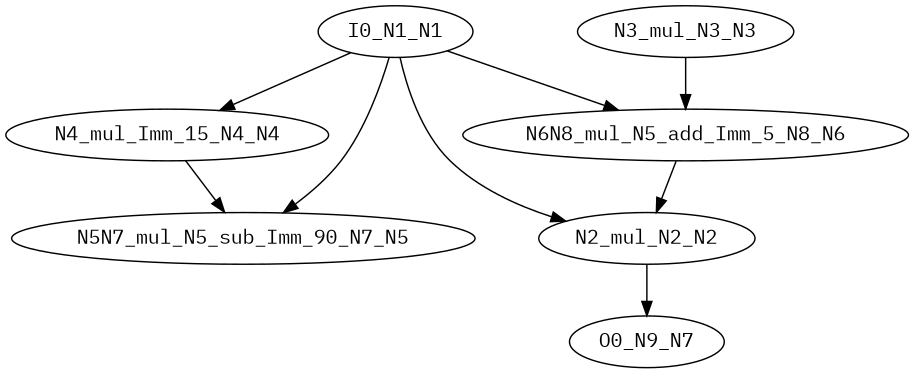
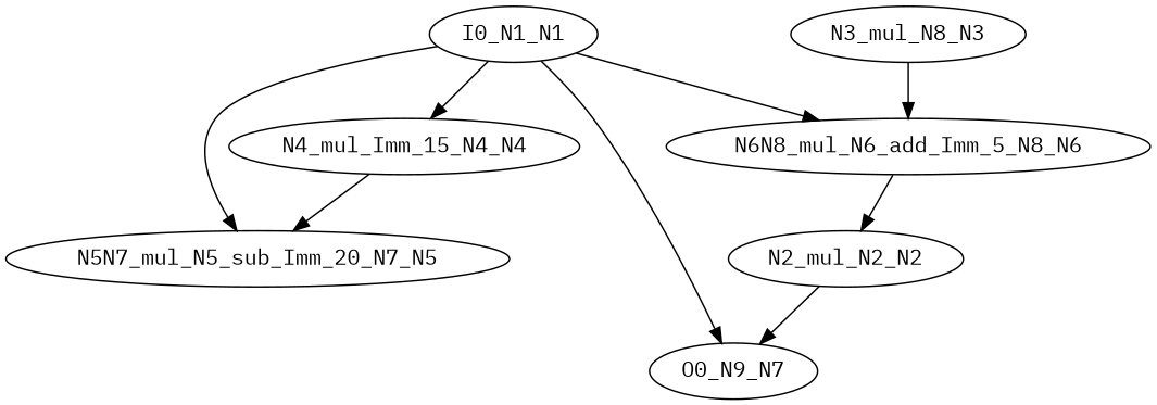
  digraph {
    fontname="IBM Plex Mono"
    node [color=black fontname="IBM Plex Mono" ntype=operation]
    edge [fontname="IBM Plex Mono"]
    n1 [label=I0_N1_N1 ntype=invar]
    n2 [label=N2_mul_N2_N2]
    n3 [label=N4_mul_Imm_15_N4_N4]
-   n4 [label=N5N7_mul_N5_sub_Imm_90_N7_N5]
-   n5 [label=N6N8_mul_N5_add_Imm_5_N8_N6]
+   n4 [label=N5N7_mul_N5_sub_Imm_20_N7_N5]
+   n5 [label=N6N8_mul_N6_add_Imm_5_N8_N6]
    n6 [label=O0_N9_N7 ntype=outvar]
-   n7 [label=N3_mul_N3_N3]
-   n1 -> n2
+   n7 [label=N3_mul_N8_N3]
+   n1 -> n6
    n1 -> n3
    n1 -> n4
    n1 -> n5
    n2 -> n6
    n3 -> n4
    n5 -> n2
    n7 -> n5
  }
